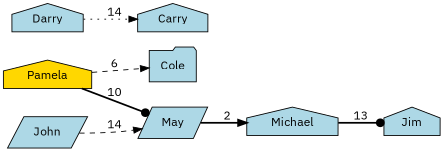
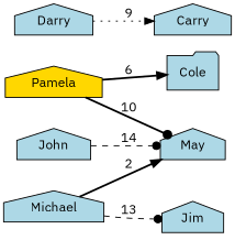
  strict digraph {
    fontname="IBM Plex Sans"
    rankdir=LR
    node [fillcolor=lightblue fontname="IBM Plex Sans" shape=house style=filled]
    edge [arrowhead=normal fontname="IBM Plex Sans" style=bold]
    Pamela [fillcolor=gold]
    Cole [shape=folder]
-   May [shape=parallelogram]
+   May
    Darry
    Carry
-   John [shape=parallelogram]
+   John
    Michael
    Jim
-   Pamela -> Cole [label=6 style=dashed]
+   Pamela -> Cole [label=6]
    Pamela -> May [arrowhead=dot label=10]
-   Darry -> Carry [label=14 style=dotted]
-   John -> May [label=14 style=dashed]
-   May -> Michael [label=2]
-   Michael -> Jim [arrowhead=dot label=13]
+   Darry -> Carry [label=9 style=dotted]
+   John -> May [arrowhead=dot label=14 style=dashed]
+   Michael -> May [label=2]
+   Michael -> Jim [arrowhead=dot label=13 style=dashed]
  }
